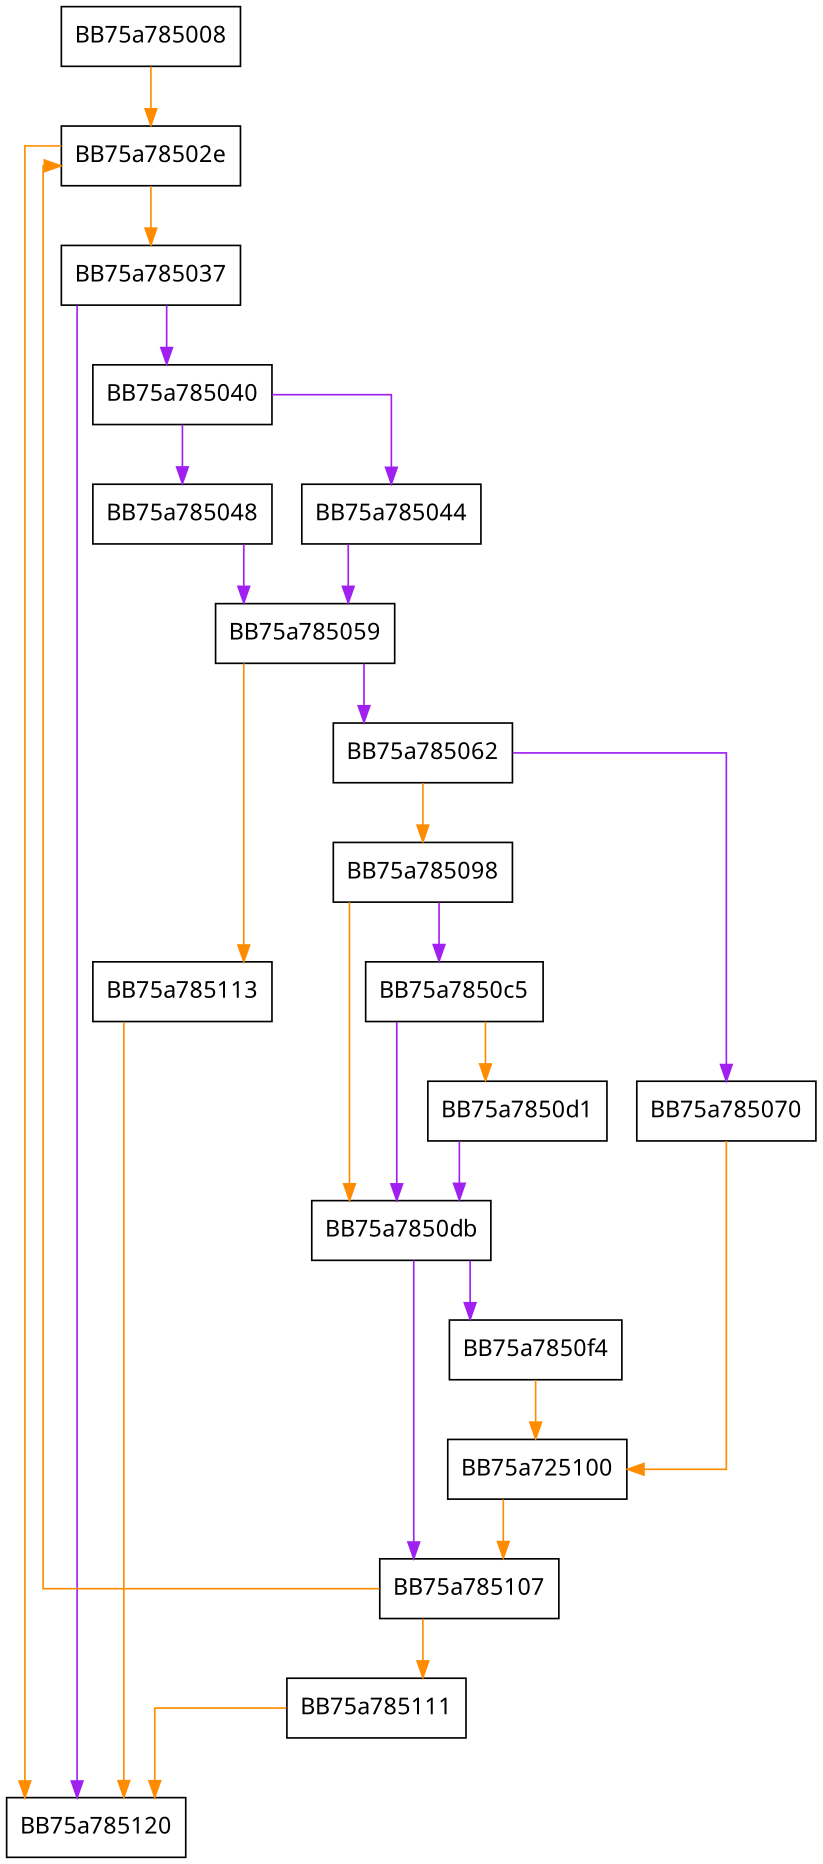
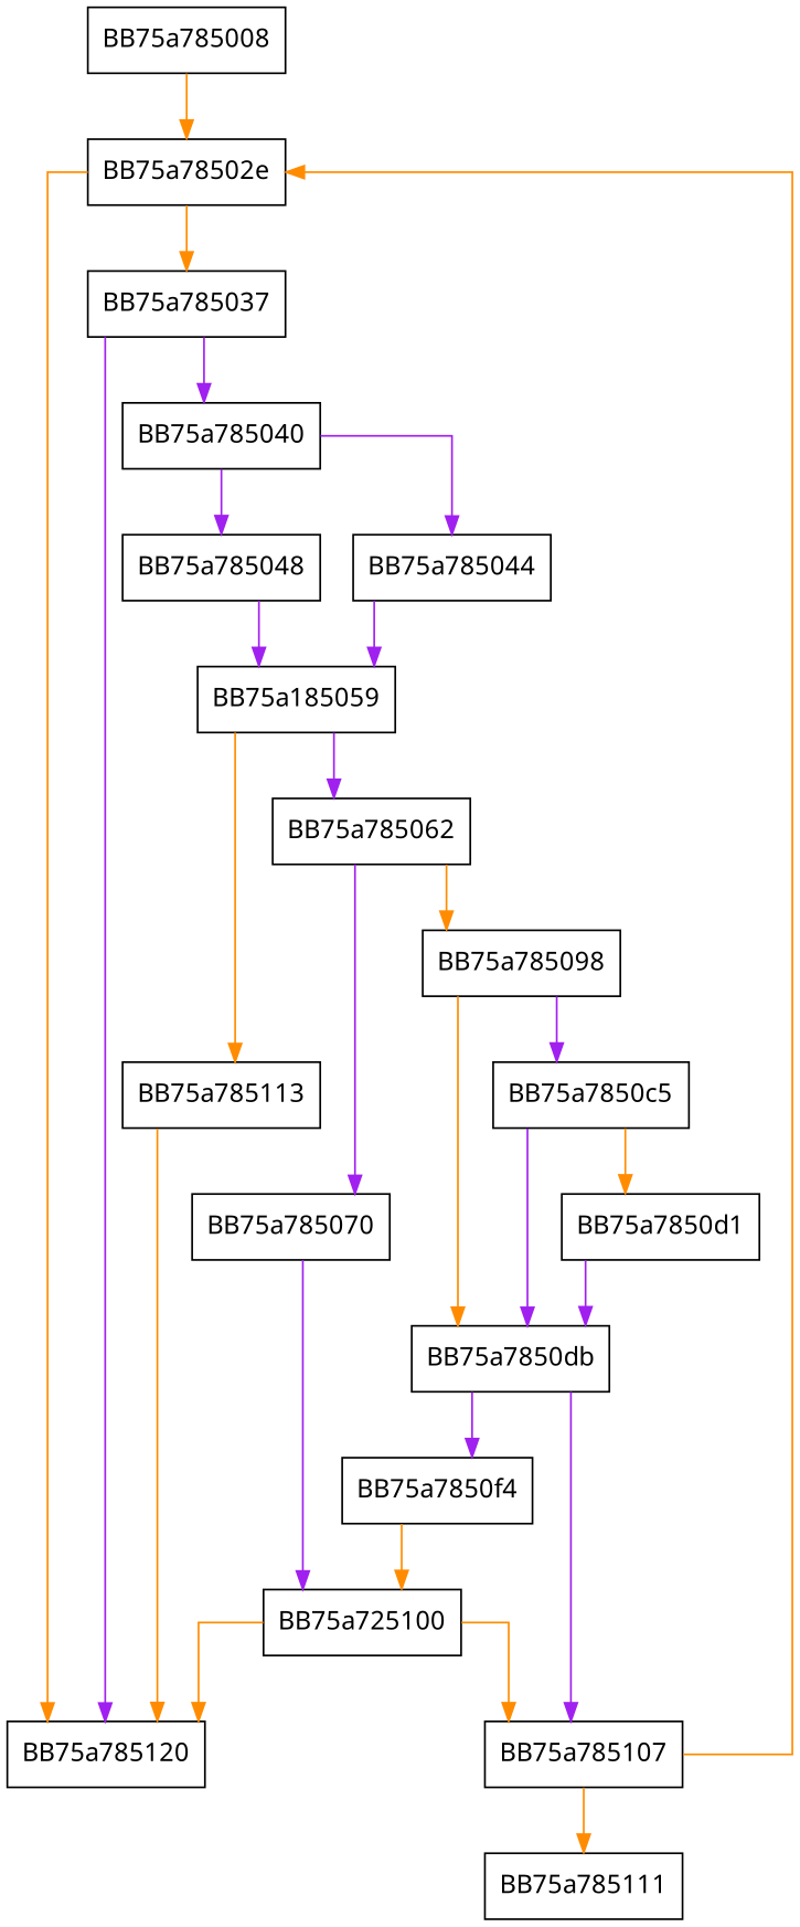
  digraph {
    fontname="Noto Sans"
    splines=ortho
    node [fontname="Noto Sans" shape=box]
    edge [color=darkorange fontname="Noto Sans"]
    BB75a785008
    BB75a78502e
    BB75a785120
    BB75a785037
    BB75a785040
    BB75a785048
    BB75a785044
-   BB75a785059
+   BB75a785059 [label=BB75a185059]
    BB75a785113
    BB75a785062
    BB75a785098
    BB75a785070
    BB75a7850db
    BB75a7850c5
    n15 [label=BB75a725100]
    BB75a785107
    BB75a7850f4
    BB75a7850d1
    BB75a785111
    BB75a785008 -> BB75a78502e
    BB75a78502e -> BB75a785120
    BB75a78502e -> BB75a785037
    BB75a785037 -> BB75a785120 [color=purple]
    BB75a785037 -> BB75a785040 [color=purple]
    BB75a785040 -> BB75a785048 [color=purple]
    BB75a785040 -> BB75a785044 [color=purple]
    BB75a785048 -> BB75a785059 [color=purple]
    BB75a785044 -> BB75a785059 [color=purple]
    BB75a785059 -> BB75a785113
    BB75a785059 -> BB75a785062 [color=purple]
    BB75a785113 -> BB75a785120
    BB75a785062 -> BB75a785098
    BB75a785062 -> BB75a785070 [color=purple]
    BB75a785098 -> BB75a7850db
    BB75a785098 -> BB75a7850c5 [color=purple]
-   BB75a785070 -> n15
+   BB75a785070 -> n15 [color=purple]
    BB75a7850db -> BB75a785107 [color=purple]
    BB75a7850db -> BB75a7850f4 [color=purple]
    BB75a7850c5 -> BB75a7850db [color=purple]
    BB75a7850c5 -> BB75a7850d1
    n15 -> BB75a785107
    BB75a785107 -> BB75a78502e
    BB75a785107 -> BB75a785111
    BB75a7850f4 -> n15
    BB75a7850d1 -> BB75a7850db [color=purple]
-   BB75a785111 -> BB75a785120
+   n15 -> BB75a785120
  }
